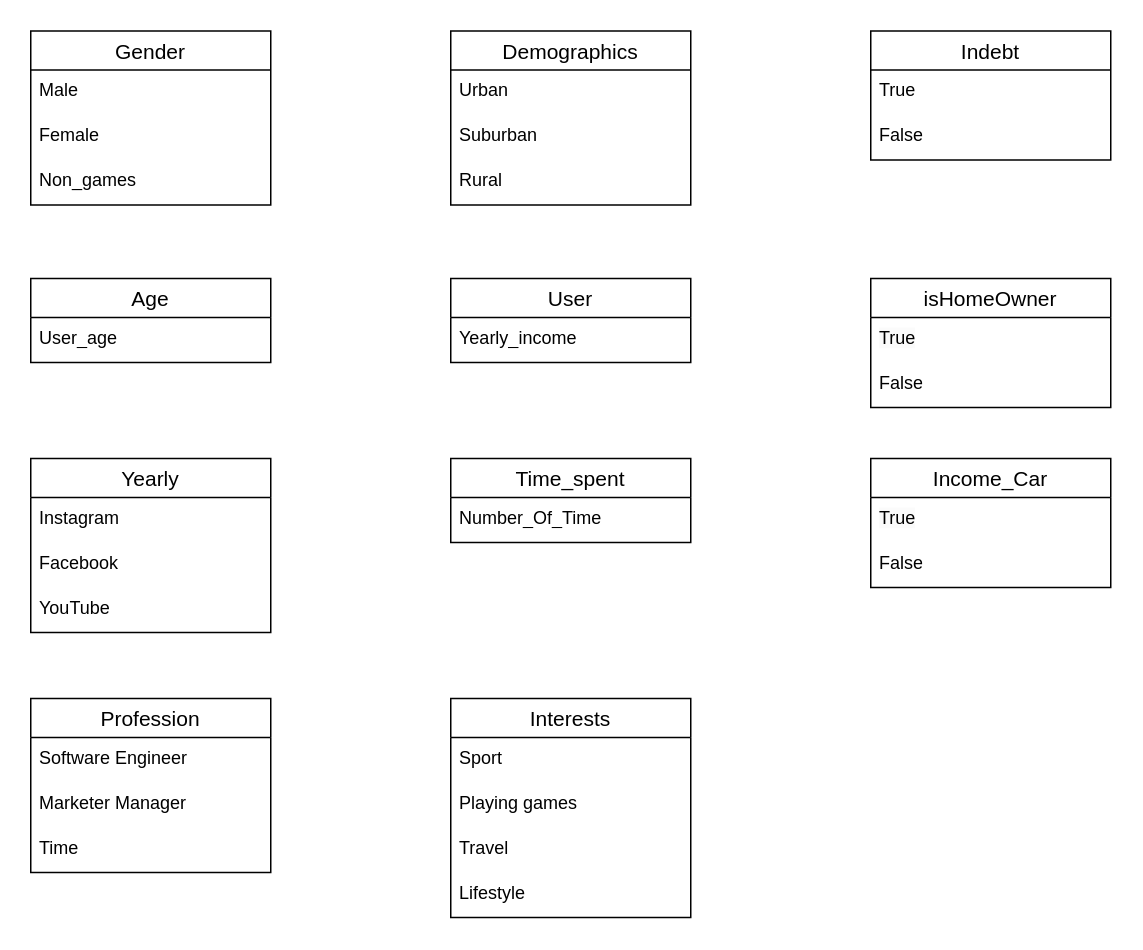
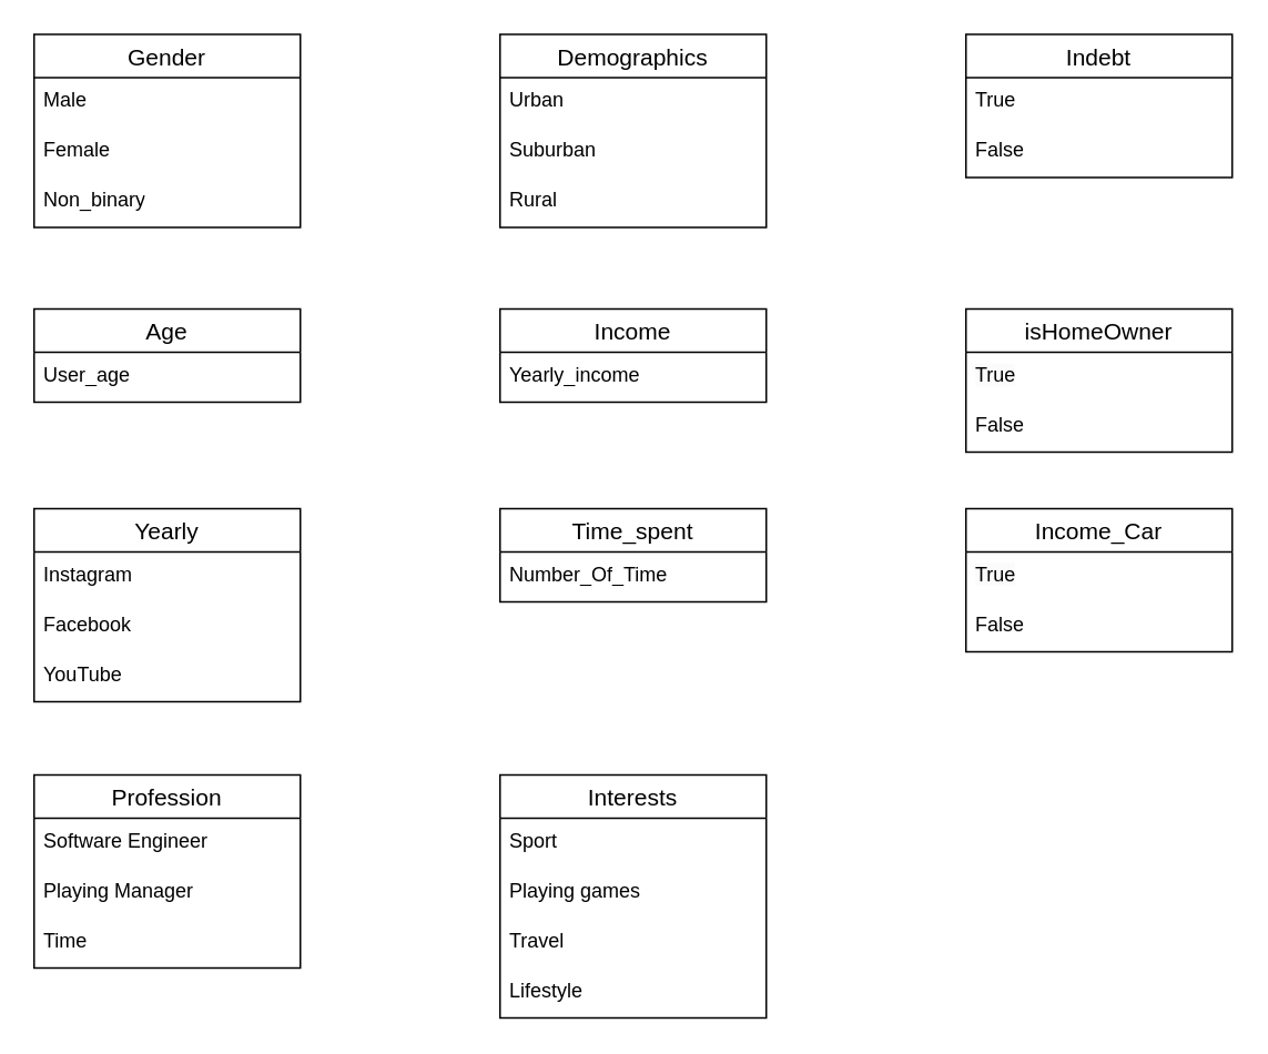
  <mxCell id="0" />
  <mxCell id="1" parent="0" />
  <mxCell id="2" value="Age" style="swimlane;fontStyle=0;childLayout=stackLayout;horizontal=1;startSize=26;horizontalStack=0;resizeParent=1;resizeParentMax=0;resizeLast=0;collapsible=1;marginBottom=0;align=center;fontSize=14;" vertex="1" parent="1"><mxGeometry x="20" y="185" width="160" height="56" as="geometry" /></mxCell>
  <mxCell id="3" value="User_age" style="text;strokeColor=none;fillColor=none;spacingLeft=4;spacingRight=4;overflow=hidden;rotatable=0;points=[[0,0.5],[1,0.5]];portConstraint=eastwest;fontSize=12;whiteSpace=wrap;html=1;" vertex="1" parent="2"><mxGeometry y="26" width="160" height="30" as="geometry" /></mxCell>
  <mxCell id="4" value="Gender" style="swimlane;fontStyle=0;childLayout=stackLayout;horizontal=1;startSize=26;horizontalStack=0;resizeParent=1;resizeParentMax=0;resizeLast=0;collapsible=1;marginBottom=0;align=center;fontSize=14;" vertex="1" parent="1"><mxGeometry x="20" y="20" width="160" height="116" as="geometry" /></mxCell>
  <mxCell id="5" value="Male" style="text;strokeColor=none;fillColor=none;spacingLeft=4;spacingRight=4;overflow=hidden;rotatable=0;points=[[0,0.5],[1,0.5]];portConstraint=eastwest;fontSize=12;whiteSpace=wrap;html=1;" vertex="1" parent="4"><mxGeometry y="26" width="160" height="30" as="geometry" /></mxCell>
  <mxCell id="6" value="Female" style="text;strokeColor=none;fillColor=none;spacingLeft=4;spacingRight=4;overflow=hidden;rotatable=0;points=[[0,0.5],[1,0.5]];portConstraint=eastwest;fontSize=12;whiteSpace=wrap;html=1;" vertex="1" parent="4"><mxGeometry y="56" width="160" height="30" as="geometry" /></mxCell>
- <mxCell id="7" value="Non_games" style="text;strokeColor=none;fillColor=none;spacingLeft=4;spacingRight=4;overflow=hidden;rotatable=0;points=[[0,0.5],[1,0.5]];portConstraint=eastwest;fontSize=12;whiteSpace=wrap;html=1;" vertex="1" parent="4"><mxGeometry y="86" width="160" height="30" as="geometry" /></mxCell>
+ <mxCell id="7" value="Non_binary" style="text;strokeColor=none;fillColor=none;spacingLeft=4;spacingRight=4;overflow=hidden;rotatable=0;points=[[0,0.5],[1,0.5]];portConstraint=eastwest;fontSize=12;whiteSpace=wrap;html=1;" vertex="1" parent="4"><mxGeometry y="86" width="160" height="30" as="geometry" /></mxCell>
  <mxCell id="8" value="Demographics" style="swimlane;fontStyle=0;childLayout=stackLayout;horizontal=1;startSize=26;horizontalStack=0;resizeParent=1;resizeParentMax=0;resizeLast=0;collapsible=1;marginBottom=0;align=center;fontSize=14;" vertex="1" parent="1"><mxGeometry x="300" y="20" width="160" height="116" as="geometry" /></mxCell>
  <mxCell id="9" value="Urban" style="text;strokeColor=none;fillColor=none;spacingLeft=4;spacingRight=4;overflow=hidden;rotatable=0;points=[[0,0.5],[1,0.5]];portConstraint=eastwest;fontSize=12;whiteSpace=wrap;html=1;" vertex="1" parent="8"><mxGeometry y="26" width="160" height="30" as="geometry" /></mxCell>
  <mxCell id="10" value="Suburban" style="text;strokeColor=none;fillColor=none;spacingLeft=4;spacingRight=4;overflow=hidden;rotatable=0;points=[[0,0.5],[1,0.5]];portConstraint=eastwest;fontSize=12;whiteSpace=wrap;html=1;" vertex="1" parent="8"><mxGeometry y="56" width="160" height="30" as="geometry" /></mxCell>
  <mxCell id="11" value="Rural" style="text;strokeColor=none;fillColor=none;spacingLeft=4;spacingRight=4;overflow=hidden;rotatable=0;points=[[0,0.5],[1,0.5]];portConstraint=eastwest;fontSize=12;whiteSpace=wrap;html=1;" vertex="1" parent="8"><mxGeometry y="86" width="160" height="30" as="geometry" /></mxCell>
  <mxCell id="12" value="Interests" style="swimlane;fontStyle=0;childLayout=stackLayout;horizontal=1;startSize=26;horizontalStack=0;resizeParent=1;resizeParentMax=0;resizeLast=0;collapsible=1;marginBottom=0;align=center;fontSize=14;" vertex="1" parent="1"><mxGeometry x="300" y="465" width="160" height="146" as="geometry" /></mxCell>
  <mxCell id="13" value="Sport" style="text;strokeColor=none;fillColor=none;spacingLeft=4;spacingRight=4;overflow=hidden;rotatable=0;points=[[0,0.5],[1,0.5]];portConstraint=eastwest;fontSize=12;whiteSpace=wrap;html=1;" vertex="1" parent="12"><mxGeometry y="26" width="160" height="30" as="geometry" /></mxCell>
  <mxCell id="14" value="Playing games" style="text;strokeColor=none;fillColor=none;spacingLeft=4;spacingRight=4;overflow=hidden;rotatable=0;points=[[0,0.5],[1,0.5]];portConstraint=eastwest;fontSize=12;whiteSpace=wrap;html=1;" vertex="1" parent="12"><mxGeometry y="56" width="160" height="30" as="geometry" /></mxCell>
  <mxCell id="15" value="Travel" style="text;strokeColor=none;fillColor=none;spacingLeft=4;spacingRight=4;overflow=hidden;rotatable=0;points=[[0,0.5],[1,0.5]];portConstraint=eastwest;fontSize=12;whiteSpace=wrap;html=1;" vertex="1" parent="12"><mxGeometry y="86" width="160" height="30" as="geometry" /></mxCell>
  <mxCell id="16" value="Lifestyle" style="text;strokeColor=none;fillColor=none;spacingLeft=4;spacingRight=4;overflow=hidden;rotatable=0;points=[[0,0.5],[1,0.5]];portConstraint=eastwest;fontSize=12;whiteSpace=wrap;html=1;" vertex="1" parent="12"><mxGeometry y="116" width="160" height="30" as="geometry" /></mxCell>
  <mxCell id="17" value="Yearly" style="swimlane;fontStyle=0;childLayout=stackLayout;horizontal=1;startSize=26;horizontalStack=0;resizeParent=1;resizeParentMax=0;resizeLast=0;collapsible=1;marginBottom=0;align=center;fontSize=14;" vertex="1" parent="1"><mxGeometry x="20" y="305" width="160" height="116" as="geometry" /></mxCell>
  <mxCell id="18" value="Instagram" style="text;strokeColor=none;fillColor=none;spacingLeft=4;spacingRight=4;overflow=hidden;rotatable=0;points=[[0,0.5],[1,0.5]];portConstraint=eastwest;fontSize=12;whiteSpace=wrap;html=1;" vertex="1" parent="17"><mxGeometry y="26" width="160" height="30" as="geometry" /></mxCell>
  <mxCell id="19" value="Facebook" style="text;strokeColor=none;fillColor=none;spacingLeft=4;spacingRight=4;overflow=hidden;rotatable=0;points=[[0,0.5],[1,0.5]];portConstraint=eastwest;fontSize=12;whiteSpace=wrap;html=1;" vertex="1" parent="17"><mxGeometry y="56" width="160" height="30" as="geometry" /></mxCell>
  <mxCell id="20" value="YouTube" style="text;strokeColor=none;fillColor=none;spacingLeft=4;spacingRight=4;overflow=hidden;rotatable=0;points=[[0,0.5],[1,0.5]];portConstraint=eastwest;fontSize=12;whiteSpace=wrap;html=1;" vertex="1" parent="17"><mxGeometry y="86" width="160" height="30" as="geometry" /></mxCell>
  <mxCell id="21" value="Time_spent" style="swimlane;fontStyle=0;childLayout=stackLayout;horizontal=1;startSize=26;horizontalStack=0;resizeParent=1;resizeParentMax=0;resizeLast=0;collapsible=1;marginBottom=0;align=center;fontSize=14;" vertex="1" parent="1"><mxGeometry x="300" y="305" width="160" height="56" as="geometry" /></mxCell>
  <mxCell id="22" value="Number_Of_Time" style="text;strokeColor=none;fillColor=none;spacingLeft=4;spacingRight=4;overflow=hidden;rotatable=0;points=[[0,0.5],[1,0.5]];portConstraint=eastwest;fontSize=12;whiteSpace=wrap;html=1;" vertex="1" parent="21"><mxGeometry y="26" width="160" height="30" as="geometry" /></mxCell>
  <mxCell id="23" value="Profession" style="swimlane;fontStyle=0;childLayout=stackLayout;horizontal=1;startSize=26;horizontalStack=0;resizeParent=1;resizeParentMax=0;resizeLast=0;collapsible=1;marginBottom=0;align=center;fontSize=14;" vertex="1" parent="1"><mxGeometry x="20" y="465" width="160" height="116" as="geometry" /></mxCell>
  <mxCell id="24" value="Software Engineer" style="text;strokeColor=none;fillColor=none;spacingLeft=4;spacingRight=4;overflow=hidden;rotatable=0;points=[[0,0.5],[1,0.5]];portConstraint=eastwest;fontSize=12;whiteSpace=wrap;html=1;" vertex="1" parent="23"><mxGeometry y="26" width="160" height="30" as="geometry" /></mxCell>
- <mxCell id="25" value="Marketer Manager" style="text;strokeColor=none;fillColor=none;spacingLeft=4;spacingRight=4;overflow=hidden;rotatable=0;points=[[0,0.5],[1,0.5]];portConstraint=eastwest;fontSize=12;whiteSpace=wrap;html=1;" vertex="1" parent="23"><mxGeometry y="56" width="160" height="30" as="geometry" /></mxCell>
+ <mxCell id="25" value="Playing Manager" style="text;strokeColor=none;fillColor=none;spacingLeft=4;spacingRight=4;overflow=hidden;rotatable=0;points=[[0,0.5],[1,0.5]];portConstraint=eastwest;fontSize=12;whiteSpace=wrap;html=1;" vertex="1" parent="23"><mxGeometry y="56" width="160" height="30" as="geometry" /></mxCell>
  <mxCell id="26" value="Time" style="text;strokeColor=none;fillColor=none;spacingLeft=4;spacingRight=4;overflow=hidden;rotatable=0;points=[[0,0.5],[1,0.5]];portConstraint=eastwest;fontSize=12;whiteSpace=wrap;html=1;" vertex="1" parent="23"><mxGeometry y="86" width="160" height="30" as="geometry" /></mxCell>
- <mxCell id="27" value="User" style="swimlane;fontStyle=0;childLayout=stackLayout;horizontal=1;startSize=26;horizontalStack=0;resizeParent=1;resizeParentMax=0;resizeLast=0;collapsible=1;marginBottom=0;align=center;fontSize=14;" vertex="1" parent="1"><mxGeometry x="300" y="185" width="160" height="56" as="geometry" /></mxCell>
+ <mxCell id="27" value="Income" style="swimlane;fontStyle=0;childLayout=stackLayout;horizontal=1;startSize=26;horizontalStack=0;resizeParent=1;resizeParentMax=0;resizeLast=0;collapsible=1;marginBottom=0;align=center;fontSize=14;" vertex="1" parent="1"><mxGeometry x="300" y="185" width="160" height="56" as="geometry" /></mxCell>
  <mxCell id="28" value="Yearly_income" style="text;strokeColor=none;fillColor=none;spacingLeft=4;spacingRight=4;overflow=hidden;rotatable=0;points=[[0,0.5],[1,0.5]];portConstraint=eastwest;fontSize=12;whiteSpace=wrap;html=1;" vertex="1" parent="27"><mxGeometry y="26" width="160" height="30" as="geometry" /></mxCell>
  <mxCell id="29" value="Indebt" style="swimlane;fontStyle=0;childLayout=stackLayout;horizontal=1;startSize=26;horizontalStack=0;resizeParent=1;resizeParentMax=0;resizeLast=0;collapsible=1;marginBottom=0;align=center;fontSize=14;" vertex="1" parent="1"><mxGeometry x="580" y="20" width="160" height="86" as="geometry" /></mxCell>
  <mxCell id="30" value="True" style="text;strokeColor=none;fillColor=none;spacingLeft=4;spacingRight=4;overflow=hidden;rotatable=0;points=[[0,0.5],[1,0.5]];portConstraint=eastwest;fontSize=12;whiteSpace=wrap;html=1;" vertex="1" parent="29"><mxGeometry y="26" width="160" height="30" as="geometry" /></mxCell>
  <mxCell id="31" value="False" style="text;strokeColor=none;fillColor=none;spacingLeft=4;spacingRight=4;overflow=hidden;rotatable=0;points=[[0,0.5],[1,0.5]];portConstraint=eastwest;fontSize=12;whiteSpace=wrap;html=1;" vertex="1" parent="29"><mxGeometry y="56" width="160" height="30" as="geometry" /></mxCell>
  <mxCell id="32" value="isHomeOwner" style="swimlane;fontStyle=0;childLayout=stackLayout;horizontal=1;startSize=26;horizontalStack=0;resizeParent=1;resizeParentMax=0;resizeLast=0;collapsible=1;marginBottom=0;align=center;fontSize=14;" vertex="1" parent="1"><mxGeometry x="580" y="185" width="160" height="86" as="geometry" /></mxCell>
  <mxCell id="33" value="&lt;span style=&quot;color: rgb(0, 0, 0); font-family: Helvetica; font-size: 12px; font-style: normal; font-variant-ligatures: normal; font-variant-caps: normal; font-weight: 400; letter-spacing: normal; orphans: 2; text-align: left; text-indent: 0px; text-transform: none; widows: 2; word-spacing: 0px; -webkit-text-stroke-width: 0px; background-color: rgb(251, 251, 251); text-decoration-thickness: initial; text-decoration-style: initial; text-decoration-color: initial; float: none; display: inline !important;&quot;&gt;True&lt;/span&gt;&lt;div&gt;&lt;br/&gt;&lt;/div&gt;" style="text;strokeColor=none;fillColor=none;spacingLeft=4;spacingRight=4;overflow=hidden;rotatable=0;points=[[0,0.5],[1,0.5]];portConstraint=eastwest;fontSize=12;whiteSpace=wrap;html=1;" vertex="1" parent="32"><mxGeometry y="26" width="160" height="30" as="geometry" /></mxCell>
  <mxCell id="34" value="False" style="text;strokeColor=none;fillColor=none;spacingLeft=4;spacingRight=4;overflow=hidden;rotatable=0;points=[[0,0.5],[1,0.5]];portConstraint=eastwest;fontSize=12;whiteSpace=wrap;html=1;" vertex="1" parent="32"><mxGeometry y="56" width="160" height="30" as="geometry" /></mxCell>
  <mxCell id="35" value="Income_Car" style="swimlane;fontStyle=0;childLayout=stackLayout;horizontal=1;startSize=26;horizontalStack=0;resizeParent=1;resizeParentMax=0;resizeLast=0;collapsible=1;marginBottom=0;align=center;fontSize=14;" vertex="1" parent="1"><mxGeometry x="580" y="305" width="160" height="86" as="geometry" /></mxCell>
  <mxCell id="36" value="&lt;span style=&quot;color: rgb(0, 0, 0); font-family: Helvetica; font-size: 12px; font-style: normal; font-variant-ligatures: normal; font-variant-caps: normal; font-weight: 400; letter-spacing: normal; orphans: 2; text-align: left; text-indent: 0px; text-transform: none; widows: 2; word-spacing: 0px; -webkit-text-stroke-width: 0px; background-color: rgb(251, 251, 251); text-decoration-thickness: initial; text-decoration-style: initial; text-decoration-color: initial; float: none; display: inline !important;&quot;&gt;True&lt;/span&gt;&lt;div&gt;&lt;br/&gt;&lt;/div&gt;" style="text;strokeColor=none;fillColor=none;spacingLeft=4;spacingRight=4;overflow=hidden;rotatable=0;points=[[0,0.5],[1,0.5]];portConstraint=eastwest;fontSize=12;whiteSpace=wrap;html=1;" vertex="1" parent="35"><mxGeometry y="26" width="160" height="30" as="geometry" /></mxCell>
  <mxCell id="37" value="False" style="text;strokeColor=none;fillColor=none;spacingLeft=4;spacingRight=4;overflow=hidden;rotatable=0;points=[[0,0.5],[1,0.5]];portConstraint=eastwest;fontSize=12;whiteSpace=wrap;html=1;" vertex="1" parent="35"><mxGeometry y="56" width="160" height="30" as="geometry" /></mxCell>
